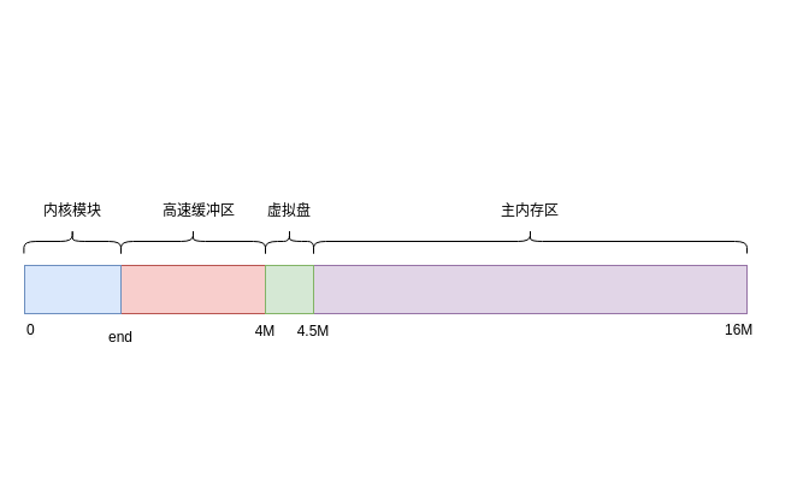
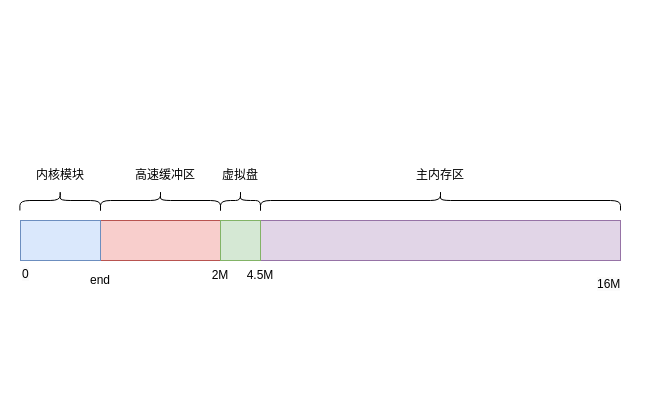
  <mxCell id="0" />
  <mxCell id="1" parent="0" />
  <mxCell id="2" value="" style="rounded=0;whiteSpace=wrap;html=1;fillColor=#f8cecc;strokeColor=#b85450;" vertex="1" parent="1"><mxGeometry x="100" y="220" width="120" height="40" as="geometry" /></mxCell>
- <mxCell id="3" value="4M" style="text;strokeColor=none;align=center;fillColor=none;html=1;verticalAlign=middle;whiteSpace=wrap;rounded=0;" vertex="1" parent="1"><mxGeometry x="190" y="260" width="60" height="30" as="geometry" /></mxCell>
+ <mxCell id="3" value="2M" style="text;strokeColor=none;align=center;fillColor=none;html=1;verticalAlign=middle;whiteSpace=wrap;rounded=0;" vertex="1" parent="1"><mxGeometry x="190" y="260" width="60" height="30" as="geometry" /></mxCell>
  <mxCell id="4" value="" style="rounded=0;whiteSpace=wrap;html=1;fillColor=#e1d5e7;strokeColor=#9673a6;" vertex="1" parent="1"><mxGeometry x="260" y="220" width="360" height="40" as="geometry" /></mxCell>
- <mxCell id="5" value="&lt;span style=&quot;color: rgb(0, 0, 0); font-family: Helvetica; font-size: 12px; font-style: normal; font-variant-ligatures: normal; font-variant-caps: normal; font-weight: 400; letter-spacing: normal; orphans: 2; text-align: center; text-indent: 0px; text-transform: none; widows: 2; word-spacing: 0px; -webkit-text-stroke-width: 0px; background-color: rgb(251, 251, 251); text-decoration-thickness: initial; text-decoration-style: initial; text-decoration-color: initial; float: none; display: inline !important;&quot;&gt;16M&lt;/span&gt;" style="text;whiteSpace=wrap;html=1;" vertex="1" parent="1"><mxGeometry x="600" y="260" width="50" height="40" as="geometry" /></mxCell>
+ <mxCell id="5" value="&lt;span style=&quot;color: rgb(0, 0, 0); font-family: Helvetica; font-size: 12px; font-style: normal; font-variant-ligatures: normal; font-variant-caps: normal; font-weight: 400; letter-spacing: normal; orphans: 2; text-align: center; text-indent: 0px; text-transform: none; widows: 2; word-spacing: 0px; -webkit-text-stroke-width: 0px; background-color: rgb(251, 251, 251); text-decoration-thickness: initial; text-decoration-style: initial; text-decoration-color: initial; float: none; display: inline !important;&quot;&gt;16M&lt;/span&gt;" style="text;whiteSpace=wrap;html=1;" vertex="1" parent="1"><mxGeometry x="595" y="270" width="50" height="40" as="geometry" /></mxCell>
  <mxCell id="6" value="&lt;span style=&quot;color: rgb(0, 0, 0); font-family: Helvetica; font-size: 12px; font-style: normal; font-variant-ligatures: normal; font-variant-caps: normal; font-weight: 400; letter-spacing: normal; orphans: 2; text-align: center; text-indent: 0px; text-transform: none; widows: 2; word-spacing: 0px; -webkit-text-stroke-width: 0px; background-color: rgb(251, 251, 251); text-decoration-thickness: initial; text-decoration-style: initial; text-decoration-color: initial; float: none; display: inline !important;&quot;&gt;0&lt;/span&gt;" style="text;whiteSpace=wrap;html=1;" vertex="1" parent="1"><mxGeometry x="20" y="260" width="50" height="40" as="geometry" /></mxCell>
  <mxCell id="7" value="" style="rounded=0;whiteSpace=wrap;html=1;fillColor=#dae8fc;strokeColor=#6c8ebf;" vertex="1" parent="1"><mxGeometry x="20" y="220" width="80" height="40" as="geometry" /></mxCell>
  <mxCell id="8" value="" style="rounded=0;whiteSpace=wrap;html=1;fillColor=#d5e8d4;strokeColor=#82b366;" vertex="1" parent="1"><mxGeometry x="220" y="220" width="40" height="40" as="geometry" /></mxCell>
  <mxCell id="9" value="" style="shape=curlyBracket;whiteSpace=wrap;html=1;rounded=1;flipH=1;labelPosition=right;verticalLabelPosition=middle;align=left;verticalAlign=middle;rotation=-90;" vertex="1" parent="1"><mxGeometry x="230" y="180" width="20" height="40" as="geometry" /></mxCell>
  <mxCell id="10" value="虚拟盘" style="text;strokeColor=none;align=center;fillColor=none;html=1;verticalAlign=middle;whiteSpace=wrap;rounded=0;" vertex="1" parent="1"><mxGeometry x="210" y="160" width="60" height="30" as="geometry" /></mxCell>
  <mxCell id="11" value="" style="shape=curlyBracket;whiteSpace=wrap;html=1;rounded=1;flipH=1;labelPosition=right;verticalLabelPosition=middle;align=left;verticalAlign=middle;rotation=-90;" vertex="1" parent="1"><mxGeometry x="430" y="20" width="20" height="360" as="geometry" /></mxCell>
  <mxCell id="12" value="主内存区" style="text;strokeColor=none;align=center;fillColor=none;html=1;verticalAlign=middle;whiteSpace=wrap;rounded=0;" vertex="1" parent="1"><mxGeometry x="410" y="160" width="60" height="30" as="geometry" /></mxCell>
  <mxCell id="13" value="高速缓冲区" style="text;strokeColor=none;align=center;fillColor=none;html=1;verticalAlign=middle;whiteSpace=wrap;rounded=0;" vertex="1" parent="1"><mxGeometry x="130" y="160" width="70" height="30" as="geometry" /></mxCell>
  <mxCell id="14" value="" style="shape=curlyBracket;whiteSpace=wrap;html=1;rounded=1;flipH=1;labelPosition=right;verticalLabelPosition=middle;align=left;verticalAlign=middle;rotation=-90;" vertex="1" parent="1"><mxGeometry x="150" y="140" width="20" height="120" as="geometry" /></mxCell>
  <mxCell id="15" value="" style="shape=curlyBracket;whiteSpace=wrap;html=1;rounded=1;flipH=1;labelPosition=right;verticalLabelPosition=middle;align=left;verticalAlign=middle;rotation=-90;" vertex="1" parent="1"><mxGeometry x="49.69" y="159.69" width="20" height="80.63" as="geometry" /></mxCell>
  <mxCell id="16" value="内核模块" style="text;strokeColor=none;align=center;fillColor=none;html=1;verticalAlign=middle;whiteSpace=wrap;rounded=0;" vertex="1" parent="1"><mxGeometry x="24.69" y="159.69" width="70" height="30" as="geometry" /></mxCell>
  <mxCell id="17" value="4.5M" style="text;strokeColor=none;align=center;fillColor=none;html=1;verticalAlign=middle;whiteSpace=wrap;rounded=0;" vertex="1" parent="1"><mxGeometry x="230" y="260" width="60" height="30" as="geometry" /></mxCell>
  <mxCell id="18" value="end" style="text;strokeColor=none;align=center;fillColor=none;html=1;verticalAlign=middle;whiteSpace=wrap;rounded=0;" vertex="1" parent="1"><mxGeometry x="69.69" y="265" width="60" height="30" as="geometry" /></mxCell>
